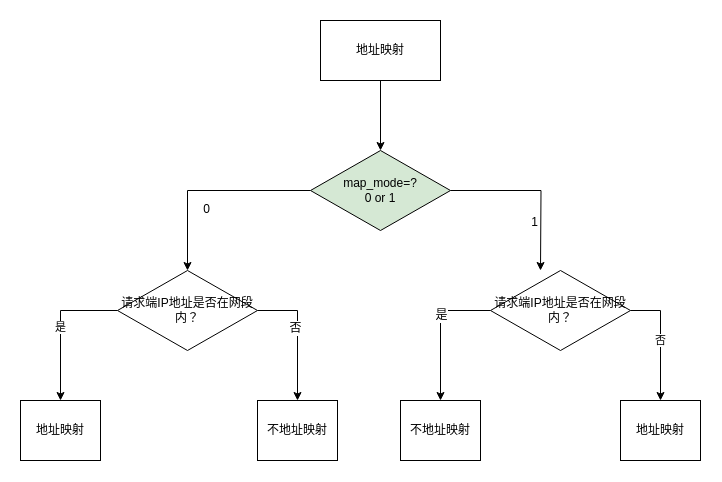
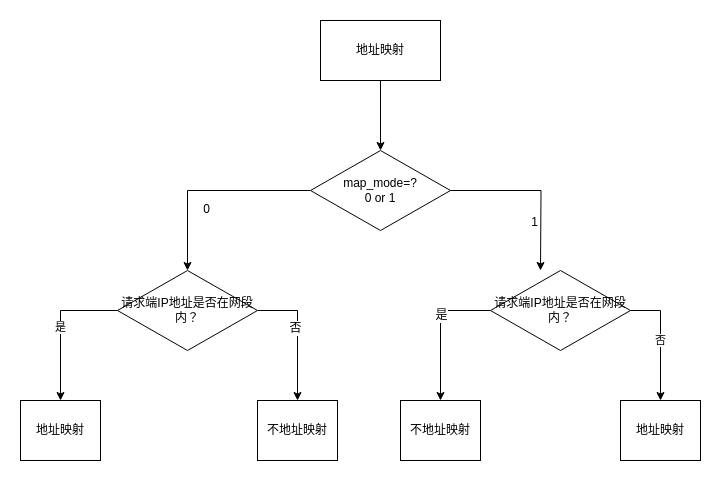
  <mxCell id="0" />
  <mxCell id="1" parent="0" />
  <mxCell id="2" style="edgeStyle=orthogonalEdgeStyle;rounded=0;orthogonalLoop=1;jettySize=auto;html=1;exitX=0.5;exitY=1;exitDx=0;exitDy=0;entryX=0.5;entryY=0;entryDx=0;entryDy=0;" parent="1" source="3" target="8" edge="1"><mxGeometry relative="1" as="geometry" /></mxCell>
  <mxCell id="3" value="地址映射" style="rounded=0;whiteSpace=wrap;html=1;" parent="1" vertex="1"><mxGeometry x="320" y="20" width="120" height="60" as="geometry" /></mxCell>
  <mxCell id="4" style="edgeStyle=orthogonalEdgeStyle;rounded=0;orthogonalLoop=1;jettySize=auto;html=1;exitX=0;exitY=0.5;exitDx=0;exitDy=0;entryX=0.5;entryY=0;entryDx=0;entryDy=0;" parent="1" source="8" target="12" edge="1"><mxGeometry relative="1" as="geometry"><mxPoint x="230" y="270" as="targetPoint" /></mxGeometry></mxCell>
  <mxCell id="5" value="0" style="text;html=1;align=center;verticalAlign=middle;resizable=0;points=[];labelBackgroundColor=#ffffff;" parent="4" vertex="1" connectable="0"><mxGeometry x="-0.059" y="9" relative="1" as="geometry"><mxPoint x="-9" y="9" as="offset" /></mxGeometry></mxCell>
  <mxCell id="6" style="edgeStyle=orthogonalEdgeStyle;rounded=0;orthogonalLoop=1;jettySize=auto;html=1;exitX=1;exitY=0.5;exitDx=0;exitDy=0;entryX=0.5;entryY=0;entryDx=0;entryDy=0;" parent="1" source="8" edge="1"><mxGeometry relative="1" as="geometry"><mxPoint x="540" y="270" as="targetPoint" /></mxGeometry></mxCell>
  <mxCell id="7" value="1" style="text;html=1;align=center;verticalAlign=middle;resizable=0;points=[];labelBackgroundColor=#ffffff;" parent="6" vertex="1" connectable="0"><mxGeometry x="-0.022" y="-31" relative="1" as="geometry"><mxPoint as="offset" /></mxGeometry></mxCell>
- <mxCell id="8" value="map_mode=?&lt;br&gt;0 or 1" style="rhombus;whiteSpace=wrap;html=1;fillColor=#d5e8d4;" parent="1" vertex="1"><mxGeometry x="310" y="150" width="140" height="80" as="geometry" /></mxCell>
+ <mxCell id="8" value="map_mode=?&lt;br&gt;0 or 1" style="rhombus;whiteSpace=wrap;html=1;" parent="1" vertex="1"><mxGeometry x="310" y="150" width="140" height="80" as="geometry" /></mxCell>
  <mxCell id="9" value="是" style="edgeStyle=orthogonalEdgeStyle;rounded=0;orthogonalLoop=1;jettySize=auto;html=1;exitX=0;exitY=0.5;exitDx=0;exitDy=0;entryX=0.5;entryY=0;entryDx=0;entryDy=0;" parent="1" source="12" target="17" edge="1"><mxGeometry relative="1" as="geometry" /></mxCell>
  <mxCell id="10" style="edgeStyle=orthogonalEdgeStyle;rounded=0;orthogonalLoop=1;jettySize=auto;html=1;exitX=1;exitY=0.5;exitDx=0;exitDy=0;entryX=0.5;entryY=0;entryDx=0;entryDy=0;" parent="1" source="12" target="18" edge="1"><mxGeometry relative="1" as="geometry" /></mxCell>
  <mxCell id="11" value="否" style="text;html=1;align=center;verticalAlign=middle;resizable=0;points=[];labelBackgroundColor=#ffffff;" parent="10" vertex="1" connectable="0"><mxGeometry x="-0.431" y="-17" relative="1" as="geometry"><mxPoint as="offset" /></mxGeometry></mxCell>
  <mxCell id="12" value="请求端IP地址是否在网段内？" style="rhombus;whiteSpace=wrap;html=1;" parent="1" vertex="1"><mxGeometry x="117" y="270" width="140" height="80" as="geometry" /></mxCell>
  <mxCell id="13" style="edgeStyle=orthogonalEdgeStyle;rounded=0;orthogonalLoop=1;jettySize=auto;html=1;exitX=0;exitY=0.5;exitDx=0;exitDy=0;entryX=0.5;entryY=0;entryDx=0;entryDy=0;" parent="1" source="16" target="19" edge="1"><mxGeometry relative="1" as="geometry" /></mxCell>
  <mxCell id="14" value="是" style="text;html=1;align=center;verticalAlign=middle;resizable=0;points=[];labelBackgroundColor=#ffffff;" parent="13" vertex="1" connectable="0"><mxGeometry x="-0.231" relative="1" as="geometry"><mxPoint as="offset" /></mxGeometry></mxCell>
  <mxCell id="15" value="否" style="edgeStyle=orthogonalEdgeStyle;rounded=0;orthogonalLoop=1;jettySize=auto;html=1;exitX=1;exitY=0.5;exitDx=0;exitDy=0;entryX=0.5;entryY=0;entryDx=0;entryDy=0;" parent="1" source="16" target="20" edge="1"><mxGeometry relative="1" as="geometry" /></mxCell>
  <mxCell id="16" value="请求端IP地址是否在网段内？" style="rhombus;whiteSpace=wrap;html=1;" parent="1" vertex="1"><mxGeometry x="490" y="270" width="140" height="80" as="geometry" /></mxCell>
  <mxCell id="17" value="地址映射" style="rounded=0;whiteSpace=wrap;html=1;" parent="1" vertex="1"><mxGeometry x="20" y="400" width="80" height="60" as="geometry" /></mxCell>
  <mxCell id="18" value="不地址映射" style="rounded=0;whiteSpace=wrap;html=1;" parent="1" vertex="1"><mxGeometry x="257" y="400" width="80" height="60" as="geometry" /></mxCell>
  <mxCell id="19" value="不地址映射" style="rounded=0;whiteSpace=wrap;html=1;" parent="1" vertex="1"><mxGeometry x="400" y="400" width="80" height="60" as="geometry" /></mxCell>
  <mxCell id="20" value="地址映射" style="rounded=0;whiteSpace=wrap;html=1;" parent="1" vertex="1"><mxGeometry x="620" y="400" width="80" height="60" as="geometry" /></mxCell>
